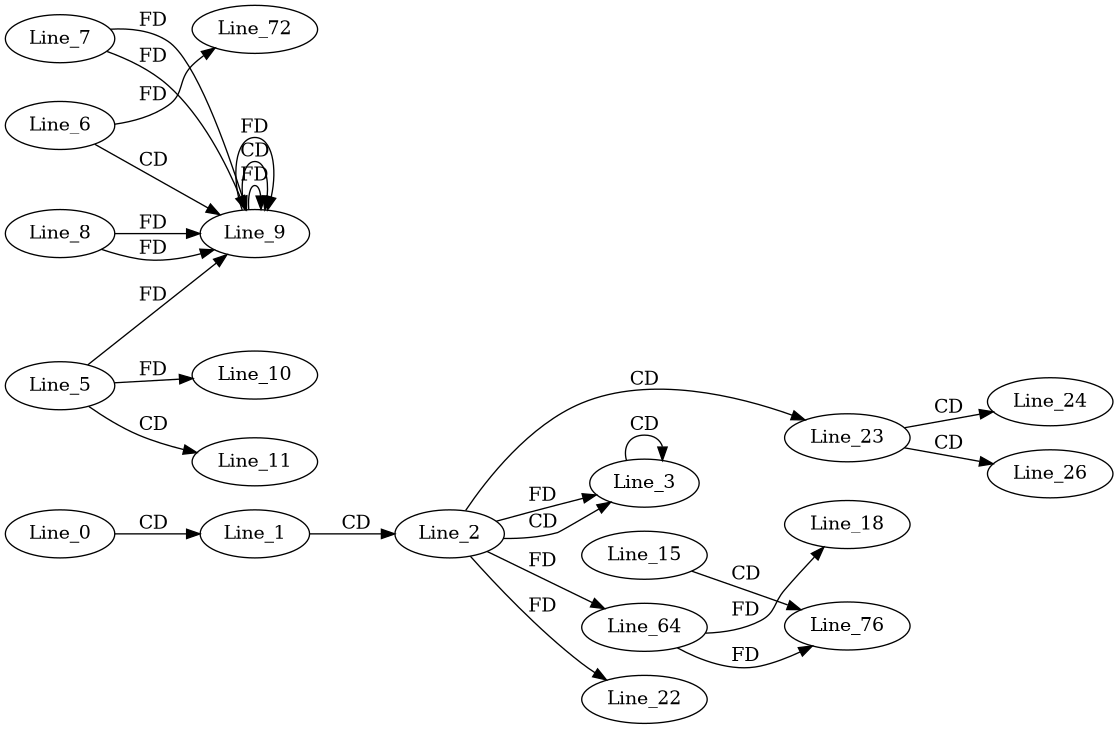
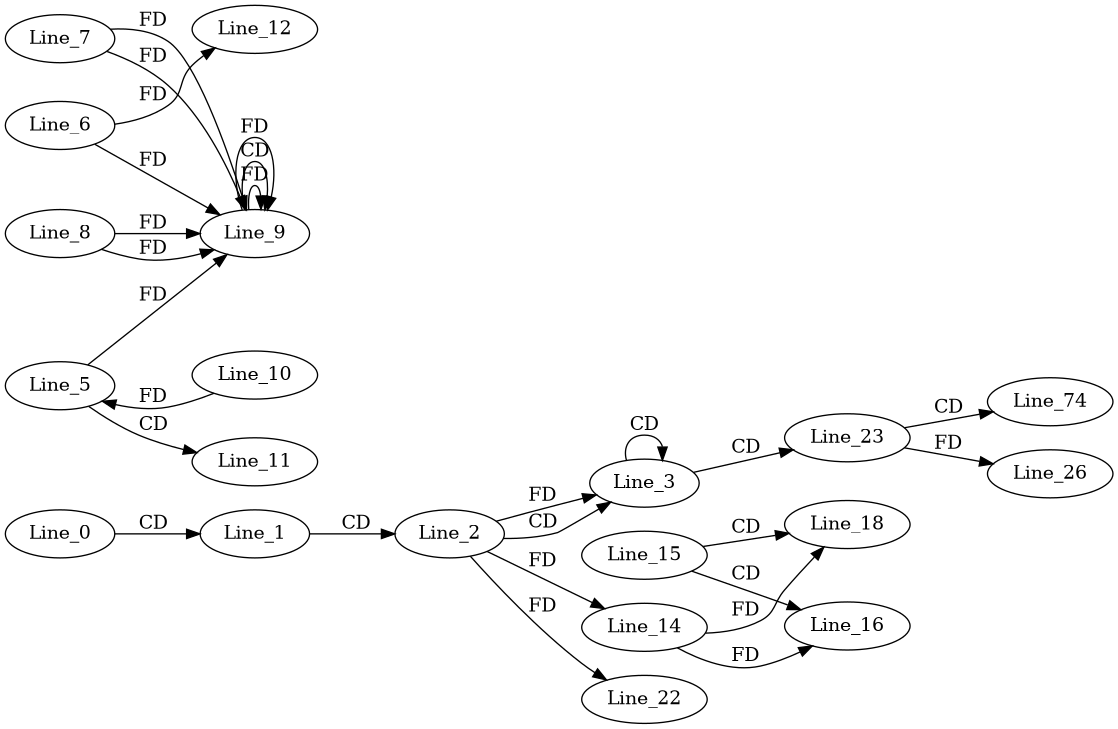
  digraph {
    rankdir=LR
    Line_0
    Line_1
    Line_2
    Line_3
-   Line_14 [label=Line_64]
+   Line_14
    Line_22
    Line_23
-   Line_16 [label=Line_76]
+   Line_16
    Line_18
-   Line_24
+   Line_24 [label=Line_74]
    Line_26
    Line_9
    Line_8
    Line_6
-   Line_12 [label=Line_72]
+   Line_12
    Line_7
    Line_5
    Line_10
    Line_11
    Line_15
    Line_0 -> Line_1 [label=CD]
    Line_1 -> Line_2 [label=CD]
    Line_2 -> Line_3 [label=CD]
    Line_2 -> Line_3 [label=FD]
    Line_2 -> Line_14 [label=FD]
    Line_2 -> Line_22 [label=FD]
    Line_3 -> Line_3 [label=CD]
-   Line_2 -> Line_23 [label=CD]
+   Line_3 -> Line_23 [label=CD]
    Line_14 -> Line_16 [label=FD]
    Line_14 -> Line_18 [label=FD]
    Line_23 -> Line_24 [label=CD]
-   Line_23 -> Line_26 [label=CD]
+   Line_23 -> Line_26 [label=FD]
    Line_9 -> Line_9 [label=FD]
    Line_9 -> Line_9 [label=CD]
    Line_9 -> Line_9 [label=FD]
    Line_8 -> Line_9 [label=FD]
    Line_8 -> Line_9 [label=FD]
-   Line_6 -> Line_9 [label=CD]
+   Line_6 -> Line_9 [label=FD]
    Line_6 -> Line_12 [label=FD]
    Line_7 -> Line_9 [label=FD]
    Line_7 -> Line_9 [label=FD]
    Line_5 -> Line_9 [label=FD]
-   Line_5 -> Line_10 [label=FD]
+   Line_10 -> Line_5 [label=FD]
    Line_5 -> Line_11 [label=CD]
    Line_15 -> Line_16 [label=CD]
+   Line_15 -> Line_18 [label=CD]
  }
